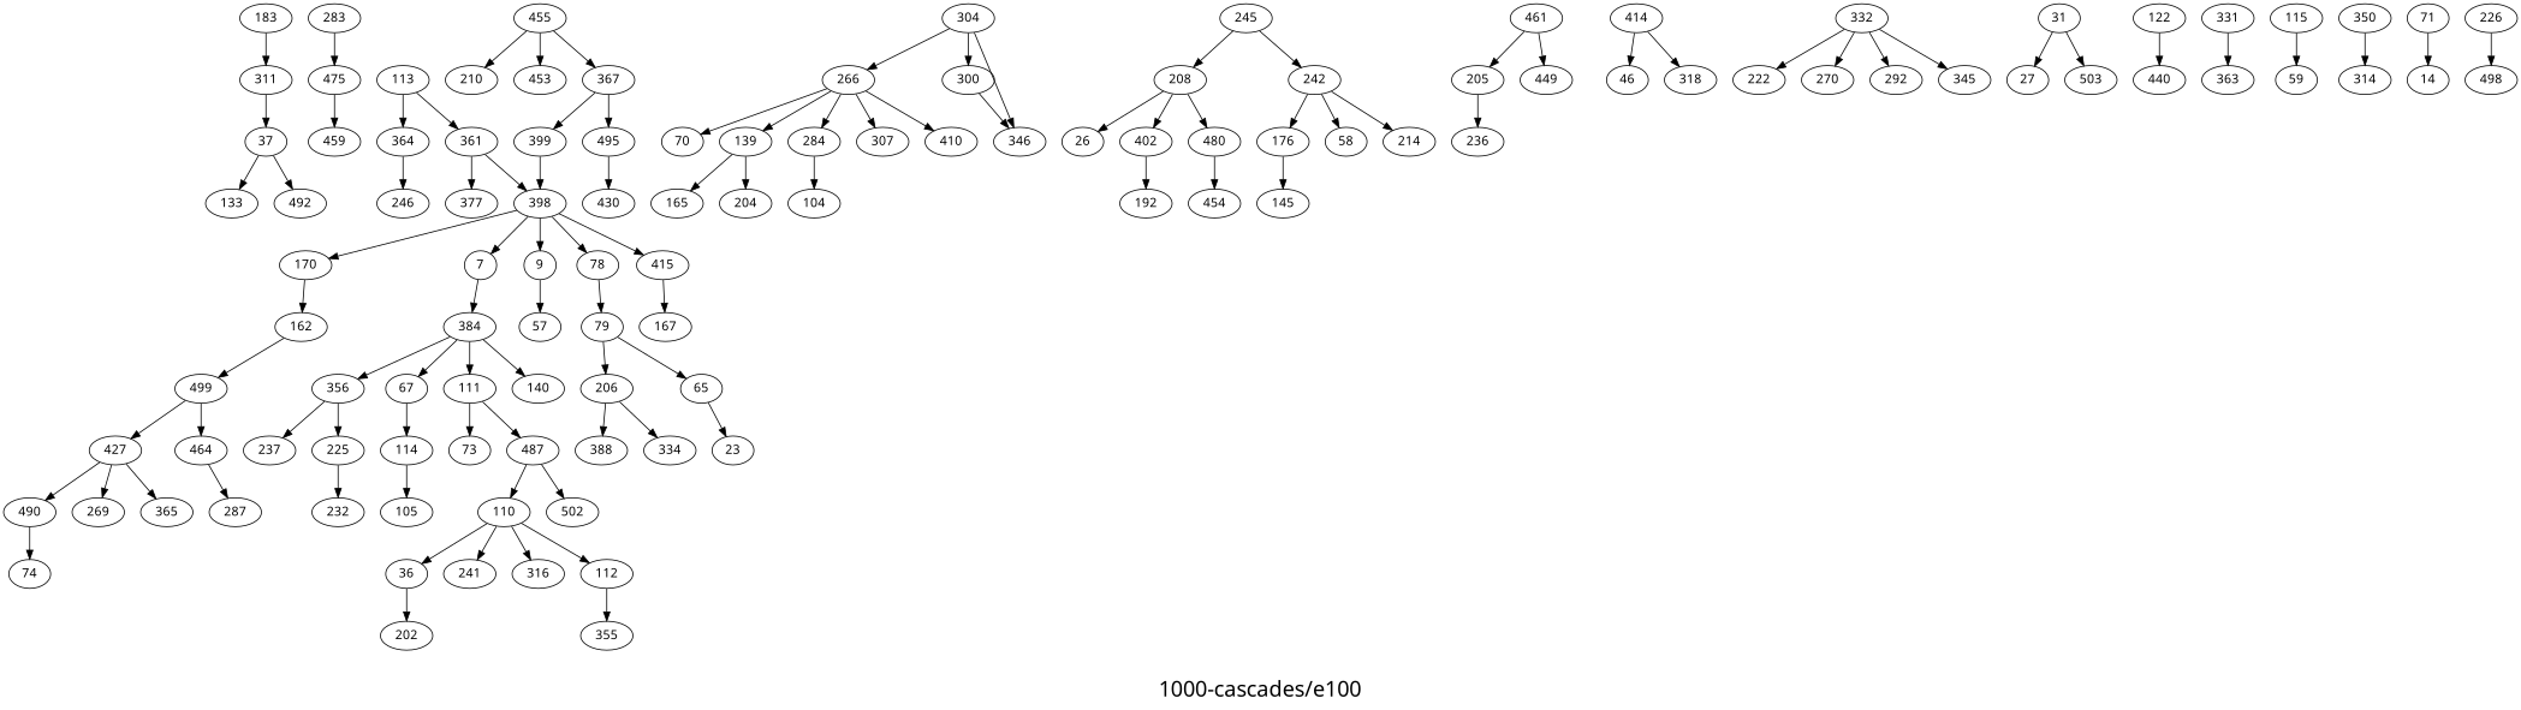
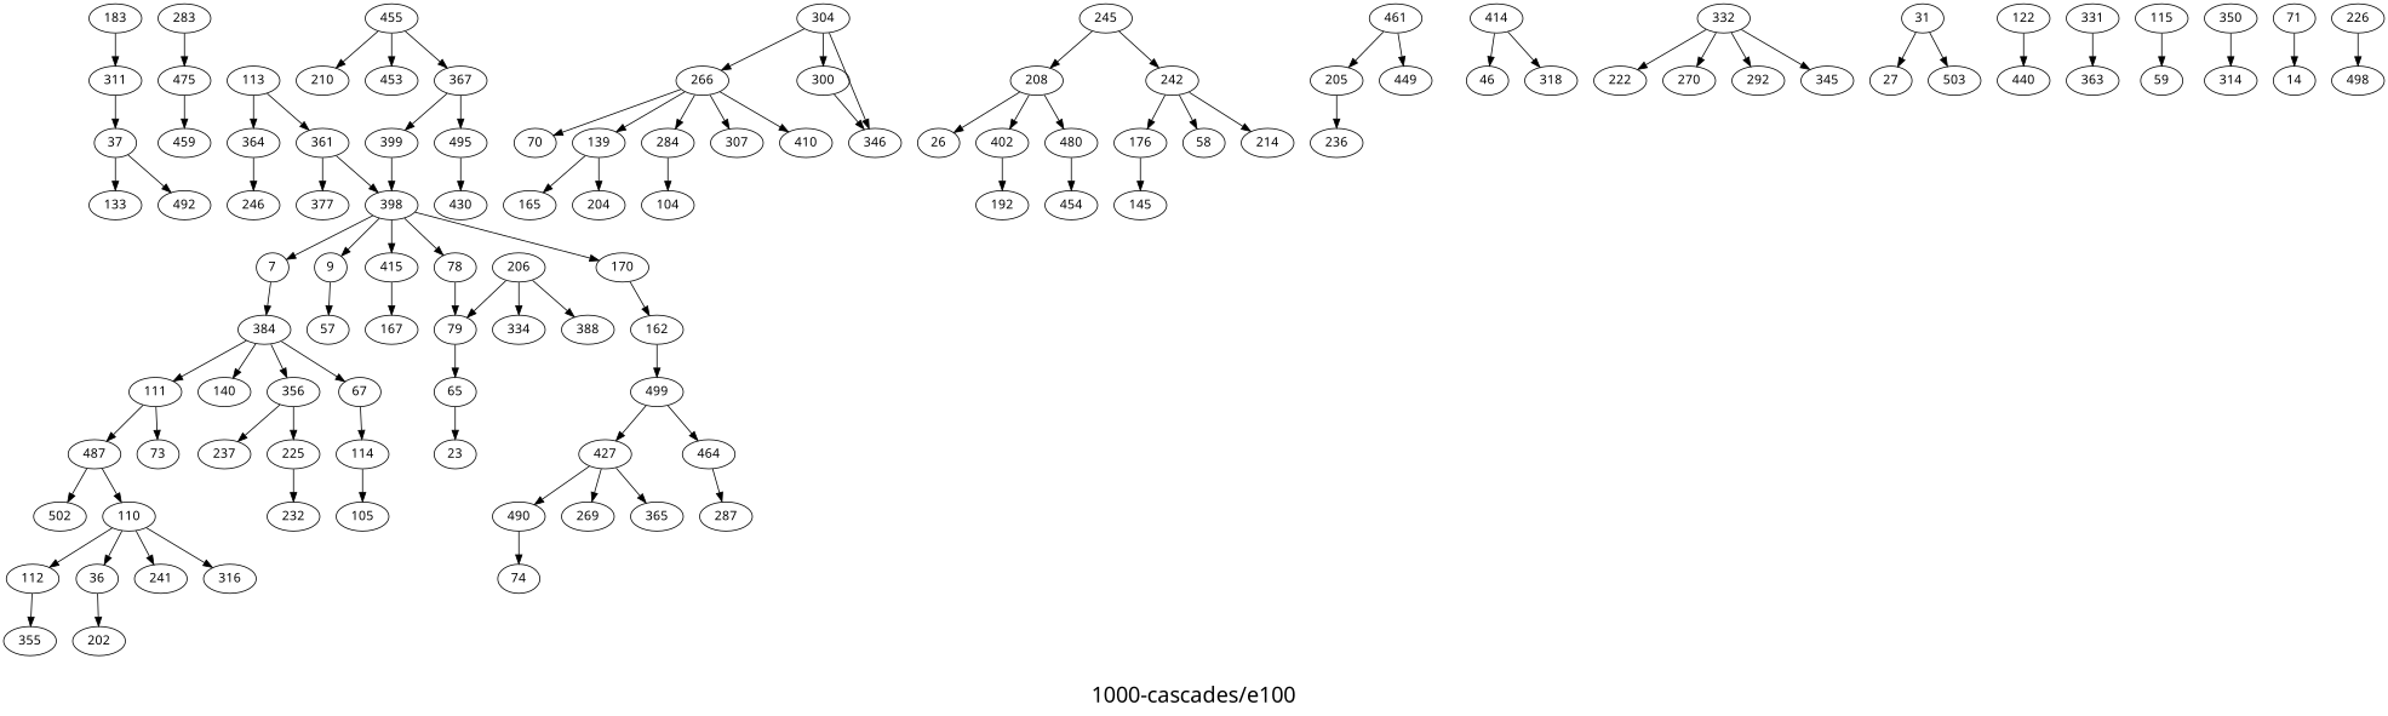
  digraph {
    fontname="Noto Sans"
    fontsize=24
    label="\n1000-cascades/e100\n"
    splines=false
    node [fontname="Noto Sans" shape=ellipse]
    edge [fontname="Noto Sans"]
    183 [height=0.3 width=0.3]
    311 [height=0.3 width=0.3]
    37 [height=0.3 width=0.3]
    133 [height=0.3 width=0.3]
    492 [height=0.3 width=0.3]
    283 [height=0.3 width=0.3]
    475 [height=0.3 width=0.3]
    459 [height=0.3 width=0.3]
    170 [height=0.3 width=0.3]
    162 [height=0.3 width=0.3]
    499 [height=0.3 width=0.3]
    427 [height=0.3 width=0.3]
    464 [height=0.3 width=0.3]
    269 [height=0.3 width=0.3]
    365 [height=0.3 width=0.3]
    490 [height=0.3 width=0.3]
    287 [height=0.3 width=0.3]
    398 [height=0.3 width=0.3]
    7 [height=0.3 width=0.3]
    9 [height=0.3 width=0.3]
    78 [height=0.3 width=0.3]
    415 [height=0.3 width=0.3]
    384 [height=0.3 width=0.3]
    57 [height=0.3 width=0.3]
    79 [height=0.3 width=0.3]
    167 [height=0.3 width=0.3]
    67 [height=0.3 width=0.3]
    111 [height=0.3 width=0.3]
    140 [height=0.3 width=0.3]
    356 [height=0.3 width=0.3]
    65 [height=0.3 width=0.3]
    206 [height=0.3 width=0.3]
    74 [height=0.3 width=0.3]
    266 [height=0.3 width=0.3]
    70 [height=0.3 width=0.3]
    139 [height=0.3 width=0.3]
    284 [height=0.3 width=0.3]
    307 [height=0.3 width=0.3]
    410 [height=0.3 width=0.3]
    165 [height=0.3 width=0.3]
    204 [height=0.3 width=0.3]
    104 [height=0.3 width=0.3]
    23 [height=0.3 width=0.3]
    334 [height=0.3 width=0.3]
    388 [height=0.3 width=0.3]
    112 [height=0.3 width=0.3]
    355 [height=0.3 width=0.3]
    176 [height=0.3 width=0.3]
    145 [height=0.3 width=0.3]
    114 [height=0.3 width=0.3]
    73 [height=0.3 width=0.3]
    487 [height=0.3 width=0.3]
    225 [height=0.3 width=0.3]
    237 [height=0.3 width=0.3]
    105 [height=0.3 width=0.3]
    110 [height=0.3 width=0.3]
    502 [height=0.3 width=0.3]
    232 [height=0.3 width=0.3]
    36 [height=0.3 width=0.3]
    241 [height=0.3 width=0.3]
    316 [height=0.3 width=0.3]
    202 [height=0.3 width=0.3]
    461 [height=0.3 width=0.3]
    205 [height=0.3 width=0.3]
    449 [height=0.3 width=0.3]
    236 [height=0.3 width=0.3]
    361 [height=0.3 width=0.3]
    377 [height=0.3 width=0.3]
    414 [height=0.3 width=0.3]
    46 [height=0.3 width=0.3]
    318 [height=0.3 width=0.3]
    332 [height=0.3 width=0.3]
    222 [height=0.3 width=0.3]
    270 [height=0.3 width=0.3]
    292 [height=0.3 width=0.3]
    345 [height=0.3 width=0.3]
    245 [height=0.3 width=0.3]
    208 [height=0.3 width=0.3]
    242 [height=0.3 width=0.3]
    26 [height=0.3 width=0.3]
    402 [height=0.3 width=0.3]
    480 [height=0.3 width=0.3]
    58 [height=0.3 width=0.3]
    214 [height=0.3 width=0.3]
    192 [height=0.3 width=0.3]
    454 [height=0.3 width=0.3]
    31 [height=0.3 width=0.3]
    27 [height=0.3 width=0.3]
    503 [height=0.3 width=0.3]
    122 [height=0.3 width=0.3]
    440 [height=0.3 width=0.3]
    300 [height=0.3 width=0.3]
    346 [height=0.3 width=0.3]
    331 [height=0.3 width=0.3]
    363 [height=0.3 width=0.3]
    113 [height=0.3 width=0.3]
    364 [height=0.3 width=0.3]
    246 [height=0.3 width=0.3]
    367 [height=0.3 width=0.3]
    399 [height=0.3 width=0.3]
    495 [height=0.3 width=0.3]
    430 [height=0.3 width=0.3]
    304 [height=0.3 width=0.3]
    115 [height=0.3 width=0.3]
    59 [height=0.3 width=0.3]
    350 [height=0.3 width=0.3]
    314 [height=0.3 width=0.3]
    455 [height=0.3 width=0.3]
    210 [height=0.3 width=0.3]
    453 [height=0.3 width=0.3]
    71 [height=0.3 width=0.3]
    14 [height=0.3 width=0.3]
    226 [height=0.3 width=0.3]
    498 [height=0.3 width=0.3]
    183 -> 311
    311 -> 37
    37 -> 133
    37 -> 492
    283 -> 475
    475 -> 459
    170 -> 162
    162 -> 499
    499 -> 427
    499 -> 464
    427 -> 269
    427 -> 365
    427 -> 490
    464 -> 287
    490 -> 74
    398 -> 170
    398 -> 7
    398 -> 9
    398 -> 78
    398 -> 415
    7 -> 384
    9 -> 57
    78 -> 79
    415 -> 167
    384 -> 67
    384 -> 111
    384 -> 140
    384 -> 356
    79 -> 65
-   79 -> 206
+   206 -> 79
    67 -> 114
    111 -> 73
    111 -> 487
    356 -> 225
    356 -> 237
    65 -> 23
    206 -> 334
    206 -> 388
    266 -> 70
    266 -> 139
    266 -> 284
    266 -> 307
    266 -> 410
    139 -> 165
    139 -> 204
    284 -> 104
    112 -> 355
    176 -> 145
    114 -> 105
    487 -> 110
    487 -> 502
    225 -> 232
    110 -> 112
    110 -> 36
    110 -> 241
    110 -> 316
    36 -> 202
    461 -> 205
    461 -> 449
    205 -> 236
    361 -> 398
    361 -> 377
    414 -> 46
    414 -> 318
    332 -> 222
    332 -> 270
    332 -> 292
    332 -> 345
    245 -> 208
    245 -> 242
    208 -> 26
    208 -> 402
    208 -> 480
    242 -> 176
    242 -> 58
    242 -> 214
    402 -> 192
    480 -> 454
    31 -> 27
    31 -> 503
    122 -> 440
    300 -> 346
    331 -> 363
    113 -> 361
    113 -> 364
    364 -> 246
    367 -> 399
    367 -> 495
    399 -> 398
    495 -> 430
    304 -> 266
    304 -> 300
    304 -> 346
    115 -> 59
    350 -> 314
    455 -> 367
    455 -> 210
    455 -> 453
    71 -> 14
    226 -> 498
  }
